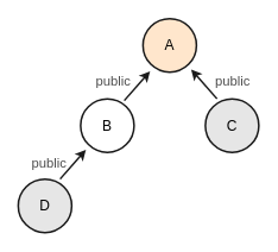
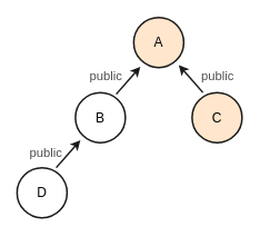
  <mxCell id="0" />
  <mxCell id="1" parent="0" />
  <mxCell id="2" value="&lt;font style=&quot;font-size: 16px;&quot;&gt;A&lt;/font&gt;" style="ellipse;whiteSpace=wrap;html=1;aspect=fixed;fillColor=#ffe6cc;strokeWidth=2;strokeColor=#1A1A1A;" vertex="1" parent="1"><mxGeometry x="160" y="20" width="60" height="60" as="geometry" /></mxCell>
  <mxCell id="3" value="&lt;font style=&quot;font-size: 16px;&quot;&gt;B&lt;/font&gt;" style="ellipse;whiteSpace=wrap;html=1;aspect=fixed;fillColor=#ffffff;strokeWidth=2;strokeColor=#1A1A1A;" vertex="1" parent="1"><mxGeometry x="90" y="110" width="60" height="60" as="geometry" /></mxCell>
- <mxCell id="4" value="&lt;font style=&quot;font-size: 16px;&quot;&gt;C&lt;/font&gt;" style="ellipse;whiteSpace=wrap;html=1;aspect=fixed;fillColor=#E6E6E6;strokeColor=#1A1A1A;strokeWidth=2;" vertex="1" parent="1"><mxGeometry x="230" y="110" width="60" height="60" as="geometry" /></mxCell>
- <mxCell id="5" value="&lt;font style=&quot;font-size: 16px;&quot;&gt;D&lt;/font&gt;" style="ellipse;whiteSpace=wrap;html=1;aspect=fixed;fillColor=#E6E6E6;strokeColor=#1A1A1A;strokeWidth=2;" vertex="1" parent="1"><mxGeometry x="20" y="200" width="60" height="60" as="geometry" /></mxCell>
+ <mxCell id="4" value="&lt;font style=&quot;font-size: 16px;&quot;&gt;C&lt;/font&gt;" style="ellipse;whiteSpace=wrap;html=1;aspect=fixed;fillColor=#ffe6cc;strokeColor=#1A1A1A;strokeWidth=2;" vertex="1" parent="1"><mxGeometry x="230" y="110" width="60" height="60" as="geometry" /></mxCell>
+ <mxCell id="5" value="&lt;font style=&quot;font-size: 16px;&quot;&gt;D&lt;/font&gt;" style="ellipse;whiteSpace=wrap;html=1;aspect=fixed;fillColor=#ffffff;strokeColor=#1A1A1A;strokeWidth=2;" vertex="1" parent="1"><mxGeometry x="20" y="200" width="60" height="60" as="geometry" /></mxCell>
  <mxCell id="6" value="" style="endArrow=classic;html=1;rounded=0;entryX=0.2;entryY=1.025;entryDx=0;entryDy=0;entryPerimeter=0;strokeWidth=2;strokeColor=#1A1A1A;" edge="1" parent="1"><mxGeometry width="50" height="50" relative="1" as="geometry"><mxPoint x="139" y="112" as="sourcePoint" /><mxPoint x="168" y="79" as="targetPoint" /></mxGeometry></mxCell>
  <mxCell id="7" value="public" style="rounded=0;whiteSpace=wrap;html=1;strokeColor=none;strokeWidth=1;fontSize=15;fillColor=none;fontColor=#4D4D4D;" vertex="1" parent="1"><mxGeometry x="117" y="80" width="20" height="20" as="geometry" /></mxCell>
  <mxCell id="8" value="" style="endArrow=classic;html=1;rounded=0;entryX=0.2;entryY=1.025;entryDx=0;entryDy=0;entryPerimeter=0;strokeWidth=2;strokeColor=#1A1A1A;" edge="1" parent="1"><mxGeometry width="50" height="50" relative="1" as="geometry"><mxPoint x="243" y="110" as="sourcePoint" /><mxPoint x="214" y="77" as="targetPoint" /></mxGeometry></mxCell>
  <mxCell id="9" value="" style="endArrow=classic;html=1;rounded=0;entryX=0.2;entryY=1.025;entryDx=0;entryDy=0;entryPerimeter=0;strokeWidth=2;strokeColor=#1A1A1A;" edge="1" parent="1"><mxGeometry width="50" height="50" relative="1" as="geometry"><mxPoint x="67" y="200" as="sourcePoint" /><mxPoint x="96" y="167" as="targetPoint" /></mxGeometry></mxCell>
  <mxCell id="10" value="public" style="rounded=0;whiteSpace=wrap;html=1;strokeColor=none;strokeWidth=1;fontSize=15;fillColor=none;fontColor=#4D4D4D;" vertex="1" parent="1"><mxGeometry x="251" y="79" width="20" height="20" as="geometry" /></mxCell>
  <mxCell id="11" value="public" style="rounded=0;whiteSpace=wrap;html=1;strokeColor=none;strokeWidth=1;fontSize=15;fillColor=none;fontColor=#4D4D4D;" vertex="1" parent="1"><mxGeometry x="45" y="171" width="20" height="20" as="geometry" /></mxCell>
